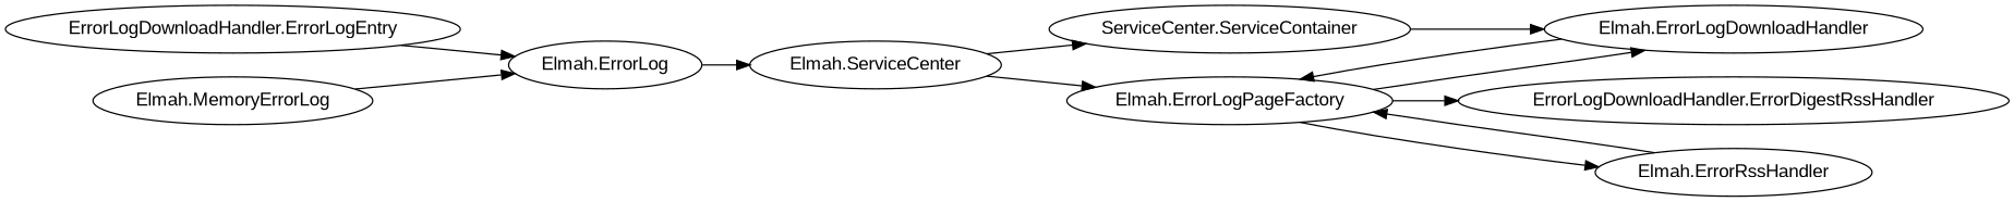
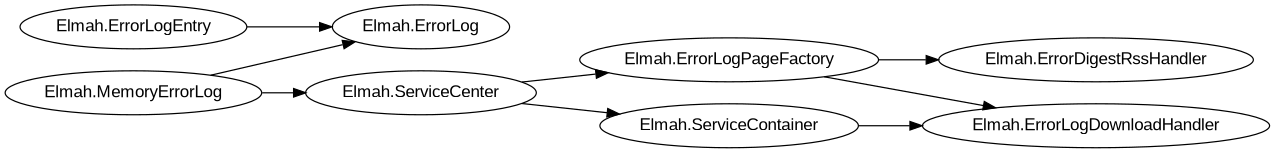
  digraph {
    fontname="Liberation Sans"
    fontsize=10
    rankdir=LR
    node [fontname="Liberation Sans"]
    edge [fontname="Liberation Sans"]
    "Elmah.ErrorLogPageFactory"
-   "Elmah.ErrorLogEntry" [label="ErrorLogDownloadHandler.ErrorLogEntry"]
+   "Elmah.ErrorLogEntry"
    "Elmah.ErrorLog"
    "Elmah.MemoryErrorLog"
    "Elmah.ServiceCenter"
-   "Elmah.ErrorDigestRssHandler" [label="ErrorLogDownloadHandler.ErrorDigestRssHandler"]
+   "Elmah.ErrorDigestRssHandler"
    "Elmah.ErrorLogDownloadHandler"
-   "Elmah.ErrorRssHandler"
-   "Elmah.ServiceContainer" [label="ServiceCenter.ServiceContainer"]
+   "Elmah.ServiceContainer"
    subgraph sub_1 {
      rank=none
      "Elmah.ErrorLogPageFactory"
    }
    subgraph sub_2 {
      rank=none
      "Elmah.ErrorLogEntry"
      "Elmah.ErrorLog"
    }
    subgraph sub_3 {
      rank=none
      "Elmah.ErrorLogEntry"
      "Elmah.MemoryErrorLog"
      "Elmah.ServiceCenter"
    }
    subgraph sub_4 {
      rank=none
      "Elmah.ErrorLogPageFactory"
    }
    subgraph sub_5 {
      rank=none
      "Elmah.ErrorLog"
    }
    subgraph sub_6 {
      rank=none
      "Elmah.ErrorDigestRssHandler"
      "Elmah.ErrorLogDownloadHandler"
-     "Elmah.ErrorRssHandler"
    }
    subgraph sub_7 {
      rank=none
      "Elmah.ErrorLogPageFactory"
    }
    subgraph sub_8 {
      rank=none
      "Elmah.ServiceContainer"
    }
    subgraph sub_9 {
      rank=none
      "Elmah.ErrorLog"
    }
    "Elmah.ErrorLogPageFactory" -> "Elmah.ErrorDigestRssHandler"
    "Elmah.ErrorLogPageFactory" -> "Elmah.ErrorLogDownloadHandler"
-   "Elmah.ErrorLogPageFactory" -> "Elmah.ErrorRssHandler"
    "Elmah.ErrorLogEntry" -> "Elmah.ErrorLog"
-   "Elmah.ErrorLog" -> "Elmah.ServiceCenter"
+   "Elmah.MemoryErrorLog" -> "Elmah.ServiceCenter"
    "Elmah.MemoryErrorLog" -> "Elmah.ErrorLog"
    "Elmah.ServiceCenter" -> "Elmah.ErrorLogPageFactory"
    "Elmah.ServiceCenter" -> "Elmah.ServiceContainer"
-   "Elmah.ErrorLogDownloadHandler" -> "Elmah.ErrorLogPageFactory"
-   "Elmah.ErrorRssHandler" -> "Elmah.ErrorLogPageFactory"
    "Elmah.ServiceContainer" -> "Elmah.ErrorLogDownloadHandler"
  }
